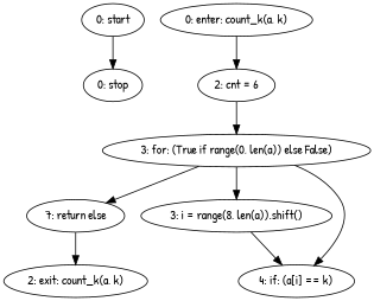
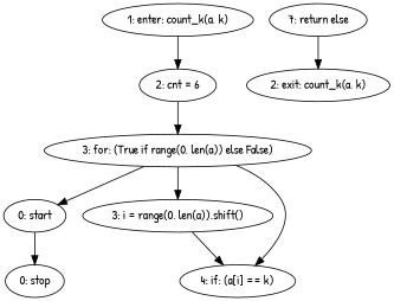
  strict digraph {
    fontname="Patrick Hand"
    node [fontname="Patrick Hand"]
    edge [fontname="Patrick Hand"]
    n1 [label="0: start"]
    n2 [label="0: stop"]
-   n3 [label="0: enter: count_k(a, k)"]
+   n3 [label="1: enter: count_k(a, k)"]
    n4 [label="2: cnt = 6"]
    n5 [label="3: for: (True if range(0, len(a)) else False)"]
    n6 [label="7: return else"]
-   n7 [label="3: i = range(8, len(a)).shift()"]
+   n7 [label="3: i = range(0, len(a)).shift()"]
    n8 [label="4: if: (a[i] == k)"]
    n9 [label="2: exit: count_k(a, k)"]
    n1 -> n2
    n3 -> n4
    n4 -> n5
-   n5 -> n6
+   n5 -> n1
    n5 -> n7
    n5 -> n8
    n6 -> n9
    n7 -> n8
  }
